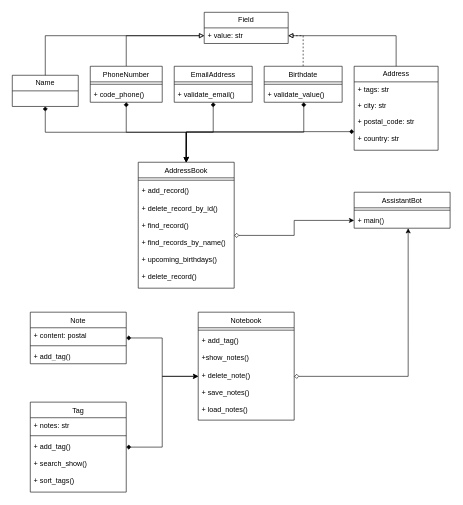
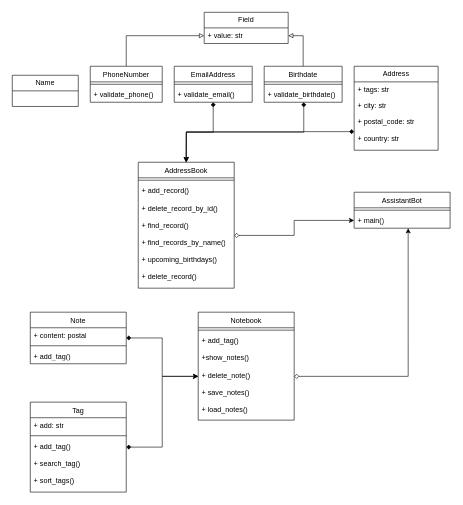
  <mxCell id="0" />
  <mxCell id="1" parent="0" />
  <mxCell id="2" value="Field" style="swimlane;fontStyle=0;childLayout=stackLayout;horizontal=1;startSize=26;fillColor=none;horizontalStack=0;resizeParent=1;resizeParentMax=0;resizeLast=0;collapsible=1;marginBottom=0;whiteSpace=wrap;html=1;" vertex="1" parent="1"><mxGeometry x="340" y="20" width="140" height="52" as="geometry" /></mxCell>
  <mxCell id="3" value="+ value: str" style="text;strokeColor=none;fillColor=none;align=left;verticalAlign=top;spacingLeft=4;spacingRight=4;overflow=hidden;rotatable=0;points=[[0,0.5],[1,0.5]];portConstraint=eastwest;whiteSpace=wrap;html=1;" vertex="1" parent="2"><mxGeometry y="26" width="140" height="26" as="geometry" /></mxCell>
- <mxCell id="4" style="edgeStyle=orthogonalEdgeStyle;rounded=0;orthogonalLoop=1;jettySize=auto;html=1;entryX=0;entryY=0.5;entryDx=0;entryDy=0;endArrow=block;endFill=0;" edge="1" parent="1" source="6" target="3"><mxGeometry relative="1" as="geometry" /></mxCell>
- <mxCell id="5" style="edgeStyle=orthogonalEdgeStyle;rounded=0;orthogonalLoop=1;jettySize=auto;html=1;exitX=0.5;exitY=1;exitDx=0;exitDy=0;startArrow=diamond;startFill=1;" edge="1" parent="1" source="6" target="27"><mxGeometry relative="1" as="geometry"><Array as="points"><mxPoint x="75" y="220" /><mxPoint x="310" y="220" /></Array></mxGeometry></mxCell>
  <mxCell id="6" value="Name" style="swimlane;fontStyle=0;childLayout=stackLayout;horizontal=1;startSize=26;fillColor=none;horizontalStack=0;resizeParent=1;resizeParentMax=0;resizeLast=0;collapsible=1;marginBottom=0;whiteSpace=wrap;html=1;" vertex="1" parent="1"><mxGeometry x="20" y="125" width="110" height="52" as="geometry" /></mxCell>
  <mxCell id="7" style="edgeStyle=orthogonalEdgeStyle;rounded=0;orthogonalLoop=1;jettySize=auto;html=1;entryX=0;entryY=0.5;entryDx=0;entryDy=0;endArrow=block;endFill=0;" edge="1" parent="1" source="9" target="3"><mxGeometry relative="1" as="geometry" /></mxCell>
- <mxCell id="8" style="edgeStyle=orthogonalEdgeStyle;rounded=0;orthogonalLoop=1;jettySize=auto;html=1;entryX=0.5;entryY=0;entryDx=0;entryDy=0;startArrow=diamond;startFill=1;" edge="1" parent="1" source="9" target="27"><mxGeometry relative="1" as="geometry" /></mxCell>
  <mxCell id="9" value="&lt;span style=&quot;font-weight: normal;&quot;&gt;PhoneNumber&lt;/span&gt;" style="swimlane;fontStyle=1;align=center;verticalAlign=top;childLayout=stackLayout;horizontal=1;startSize=26;horizontalStack=0;resizeParent=1;resizeParentMax=0;resizeLast=0;collapsible=1;marginBottom=0;whiteSpace=wrap;html=1;" vertex="1" parent="1"><mxGeometry x="150" y="110" width="120" height="60" as="geometry" /></mxCell>
  <mxCell id="10" value="" style="line;strokeWidth=1;fillColor=none;align=left;verticalAlign=middle;spacingTop=-1;spacingLeft=3;spacingRight=3;rotatable=0;labelPosition=right;points=[];portConstraint=eastwest;strokeColor=inherit;" vertex="1" parent="9"><mxGeometry y="26" width="120" height="8" as="geometry" /></mxCell>
- <mxCell id="11" value="+ code_phone()" style="text;strokeColor=none;fillColor=none;align=left;verticalAlign=top;spacingLeft=4;spacingRight=4;overflow=hidden;rotatable=0;points=[[0,0.5],[1,0.5]];portConstraint=eastwest;whiteSpace=wrap;html=1;" vertex="1" parent="9"><mxGeometry y="34" width="120" height="26" as="geometry" /></mxCell>
+ <mxCell id="11" value="+ validate_phone()" style="text;strokeColor=none;fillColor=none;align=left;verticalAlign=top;spacingLeft=4;spacingRight=4;overflow=hidden;rotatable=0;points=[[0,0.5],[1,0.5]];portConstraint=eastwest;whiteSpace=wrap;html=1;" vertex="1" parent="9"><mxGeometry y="34" width="120" height="26" as="geometry" /></mxCell>
  <mxCell id="12" style="edgeStyle=orthogonalEdgeStyle;rounded=0;orthogonalLoop=1;jettySize=auto;html=1;entryX=0.5;entryY=0;entryDx=0;entryDy=0;startArrow=diamond;startFill=1;" edge="1" parent="1" source="13" target="27"><mxGeometry relative="1" as="geometry" /></mxCell>
  <mxCell id="13" value="&lt;span style=&quot;font-weight: normal;&quot;&gt;EmailAddress&lt;/span&gt;" style="swimlane;fontStyle=1;align=center;verticalAlign=top;childLayout=stackLayout;horizontal=1;startSize=26;horizontalStack=0;resizeParent=1;resizeParentMax=0;resizeLast=0;collapsible=1;marginBottom=0;whiteSpace=wrap;html=1;" vertex="1" parent="1"><mxGeometry x="290" y="110" width="130" height="60" as="geometry" /></mxCell>
  <mxCell id="14" value="" style="line;strokeWidth=1;fillColor=none;align=left;verticalAlign=middle;spacingTop=-1;spacingLeft=3;spacingRight=3;rotatable=0;labelPosition=right;points=[];portConstraint=eastwest;strokeColor=inherit;" vertex="1" parent="13"><mxGeometry y="26" width="130" height="8" as="geometry" /></mxCell>
  <mxCell id="15" value="+ validate_email()" style="text;strokeColor=none;fillColor=none;align=left;verticalAlign=top;spacingLeft=4;spacingRight=4;overflow=hidden;rotatable=0;points=[[0,0.5],[1,0.5]];portConstraint=eastwest;whiteSpace=wrap;html=1;" vertex="1" parent="13"><mxGeometry y="34" width="130" height="26" as="geometry" /></mxCell>
- <mxCell id="16" value="" style="edgeStyle=orthogonalEdgeStyle;rounded=0;orthogonalLoop=1;jettySize=auto;html=1;endArrow=block;endFill=0;dashed=1;" edge="1" parent="1" source="18" target="3"><mxGeometry relative="1" as="geometry" /></mxCell>
+ <mxCell id="16" value="" style="edgeStyle=orthogonalEdgeStyle;rounded=0;orthogonalLoop=1;jettySize=auto;html=1;endArrow=block;endFill=0;" edge="1" parent="1" source="18" target="3"><mxGeometry relative="1" as="geometry" /></mxCell>
  <mxCell id="17" style="edgeStyle=orthogonalEdgeStyle;rounded=0;orthogonalLoop=1;jettySize=auto;html=1;entryX=0.5;entryY=0;entryDx=0;entryDy=0;startArrow=diamond;startFill=1;" edge="1" parent="1" target="27"><mxGeometry relative="1" as="geometry"><mxPoint x="506" y="170" as="sourcePoint" /><Array as="points"><mxPoint x="506" y="220" /><mxPoint x="310" y="220" /></Array></mxGeometry></mxCell>
  <mxCell id="18" value="&lt;span style=&quot;font-weight: normal;&quot;&gt;Birthdate&lt;/span&gt;" style="swimlane;fontStyle=1;align=center;verticalAlign=top;childLayout=stackLayout;horizontal=1;startSize=26;horizontalStack=0;resizeParent=1;resizeParentMax=0;resizeLast=0;collapsible=1;marginBottom=0;whiteSpace=wrap;html=1;" vertex="1" parent="1"><mxGeometry x="440" y="110" width="130" height="60" as="geometry" /></mxCell>
  <mxCell id="19" value="" style="line;strokeWidth=1;fillColor=none;align=left;verticalAlign=middle;spacingTop=-1;spacingLeft=3;spacingRight=3;rotatable=0;labelPosition=right;points=[];portConstraint=eastwest;strokeColor=inherit;" vertex="1" parent="18"><mxGeometry y="26" width="130" height="8" as="geometry" /></mxCell>
- <mxCell id="20" value="+ validate_value()" style="text;strokeColor=none;fillColor=none;align=left;verticalAlign=top;spacingLeft=4;spacingRight=4;overflow=hidden;rotatable=0;points=[[0,0.5],[1,0.5]];portConstraint=eastwest;whiteSpace=wrap;html=1;" vertex="1" parent="18"><mxGeometry y="34" width="130" height="26" as="geometry" /></mxCell>
- <mxCell id="21" style="edgeStyle=orthogonalEdgeStyle;rounded=0;orthogonalLoop=1;jettySize=auto;html=1;entryX=1;entryY=0.5;entryDx=0;entryDy=0;endArrow=block;endFill=0;" edge="1" parent="1" source="22" target="3"><mxGeometry relative="1" as="geometry" /></mxCell>
+ <mxCell id="20" value="+ validate_birthdate()" style="text;strokeColor=none;fillColor=none;align=left;verticalAlign=top;spacingLeft=4;spacingRight=4;overflow=hidden;rotatable=0;points=[[0,0.5],[1,0.5]];portConstraint=eastwest;whiteSpace=wrap;html=1;" vertex="1" parent="18"><mxGeometry y="34" width="130" height="26" as="geometry" /></mxCell>
  <mxCell id="22" value="Address" style="swimlane;fontStyle=0;childLayout=stackLayout;horizontal=1;startSize=26;fillColor=none;horizontalStack=0;resizeParent=1;resizeParentMax=0;resizeLast=0;collapsible=1;marginBottom=0;whiteSpace=wrap;html=1;" vertex="1" parent="1"><mxGeometry x="590" y="110" width="140" height="140" as="geometry" /></mxCell>
  <mxCell id="23" value="+ tags: str" style="text;strokeColor=none;fillColor=none;align=left;verticalAlign=top;spacingLeft=4;spacingRight=4;overflow=hidden;rotatable=0;points=[[0,0.5],[1,0.5]];portConstraint=eastwest;whiteSpace=wrap;html=1;" vertex="1" parent="22"><mxGeometry y="26" width="140" height="26" as="geometry" /></mxCell>
  <mxCell id="24" value="+ city: str" style="text;strokeColor=none;fillColor=none;align=left;verticalAlign=top;spacingLeft=4;spacingRight=4;overflow=hidden;rotatable=0;points=[[0,0.5],[1,0.5]];portConstraint=eastwest;whiteSpace=wrap;html=1;" vertex="1" parent="22"><mxGeometry y="52" width="140" height="26" as="geometry" /></mxCell>
  <mxCell id="25" style="edgeStyle=orthogonalEdgeStyle;rounded=0;orthogonalLoop=1;jettySize=auto;html=1;startArrow=diamond;startFill=1;" edge="1" parent="22" source="26"><mxGeometry relative="1" as="geometry"><mxPoint x="-280" y="160" as="targetPoint" /></mxGeometry></mxCell>
  <mxCell id="26" value="+ postal_code: str&lt;div&gt;&lt;br&gt;&lt;/div&gt;&lt;div&gt;+ country: str&lt;/div&gt;" style="text;strokeColor=none;fillColor=none;align=left;verticalAlign=top;spacingLeft=4;spacingRight=4;overflow=hidden;rotatable=0;points=[[0,0.5],[1,0.5]];portConstraint=eastwest;whiteSpace=wrap;html=1;" vertex="1" parent="22"><mxGeometry y="78" width="140" height="62" as="geometry" /></mxCell>
  <mxCell id="27" value="&lt;span style=&quot;font-weight: normal;&quot;&gt;AddressBook&lt;/span&gt;" style="swimlane;fontStyle=1;align=center;verticalAlign=top;childLayout=stackLayout;horizontal=1;startSize=26;horizontalStack=0;resizeParent=1;resizeParentMax=0;resizeLast=0;collapsible=1;marginBottom=0;whiteSpace=wrap;html=1;" vertex="1" parent="1"><mxGeometry x="230" y="270" width="160" height="210" as="geometry" /></mxCell>
  <mxCell id="28" value="" style="line;strokeWidth=1;fillColor=none;align=left;verticalAlign=middle;spacingTop=-1;spacingLeft=3;spacingRight=3;rotatable=0;labelPosition=right;points=[];portConstraint=eastwest;strokeColor=inherit;" vertex="1" parent="27"><mxGeometry y="26" width="160" height="8" as="geometry" /></mxCell>
  <mxCell id="29" value="+ add_record()&lt;div&gt;&lt;span style=&quot;background-color: initial;&quot;&gt;&lt;br&gt;&lt;/span&gt;&lt;/div&gt;&lt;div&gt;&lt;span style=&quot;background-color: initial;&quot;&gt;+ delete_record_by_id()&lt;/span&gt;&lt;div&gt;&lt;br&gt;&lt;/div&gt;&lt;div&gt;+ find_record()&lt;/div&gt;&lt;div&gt;&lt;br&gt;&lt;/div&gt;&lt;div&gt;+ find_records_by_name()&lt;/div&gt;&lt;div&gt;&lt;br&gt;&lt;/div&gt;&lt;div&gt;+ upcoming_birthdays()&lt;/div&gt;&lt;div&gt;&lt;br&gt;&lt;/div&gt;&lt;div&gt;+ delete_record()&lt;/div&gt;&lt;div&gt;&lt;br&gt;&lt;/div&gt;&lt;/div&gt;" style="text;strokeColor=none;fillColor=none;align=left;verticalAlign=top;spacingLeft=4;spacingRight=4;overflow=hidden;rotatable=0;points=[[0,0.5],[1,0.5]];portConstraint=eastwest;whiteSpace=wrap;html=1;" vertex="1" parent="27"><mxGeometry y="34" width="160" height="176" as="geometry" /></mxCell>
  <mxCell id="30" value="&lt;span style=&quot;font-weight: normal;&quot;&gt;AssistantBot&lt;/span&gt;" style="swimlane;fontStyle=1;align=center;verticalAlign=top;childLayout=stackLayout;horizontal=1;startSize=26;horizontalStack=0;resizeParent=1;resizeParentMax=0;resizeLast=0;collapsible=1;marginBottom=0;whiteSpace=wrap;html=1;" vertex="1" parent="1"><mxGeometry x="590" y="320" width="160" height="60" as="geometry" /></mxCell>
  <mxCell id="31" value="" style="line;strokeWidth=1;fillColor=none;align=left;verticalAlign=middle;spacingTop=-1;spacingLeft=3;spacingRight=3;rotatable=0;labelPosition=right;points=[];portConstraint=eastwest;strokeColor=inherit;" vertex="1" parent="30"><mxGeometry y="26" width="160" height="8" as="geometry" /></mxCell>
  <mxCell id="32" value="+ main()" style="text;strokeColor=none;fillColor=none;align=left;verticalAlign=top;spacingLeft=4;spacingRight=4;overflow=hidden;rotatable=0;points=[[0,0.5],[1,0.5]];portConstraint=eastwest;whiteSpace=wrap;html=1;" vertex="1" parent="30"><mxGeometry y="34" width="160" height="26" as="geometry" /></mxCell>
  <mxCell id="33" style="edgeStyle=orthogonalEdgeStyle;rounded=0;orthogonalLoop=1;jettySize=auto;html=1;entryX=0;entryY=0.5;entryDx=0;entryDy=0;startArrow=diamond;startFill=0;" edge="1" parent="1" source="29" target="32"><mxGeometry relative="1" as="geometry" /></mxCell>
  <mxCell id="34" style="edgeStyle=orthogonalEdgeStyle;rounded=0;orthogonalLoop=1;jettySize=auto;html=1;entryX=0;entryY=0.5;entryDx=0;entryDy=0;startArrow=diamond;startFill=1;" edge="1" parent="1" source="35" target="41"><mxGeometry relative="1" as="geometry" /></mxCell>
  <mxCell id="35" value="&lt;span style=&quot;font-weight: normal;&quot;&gt;Note&lt;/span&gt;" style="swimlane;fontStyle=1;align=center;verticalAlign=top;childLayout=stackLayout;horizontal=1;startSize=26;horizontalStack=0;resizeParent=1;resizeParentMax=0;resizeLast=0;collapsible=1;marginBottom=0;whiteSpace=wrap;html=1;" vertex="1" parent="1"><mxGeometry x="50" y="520" width="160" height="86" as="geometry" /></mxCell>
  <mxCell id="36" value="+ content: postal" style="text;strokeColor=none;fillColor=none;align=left;verticalAlign=top;spacingLeft=4;spacingRight=4;overflow=hidden;rotatable=0;points=[[0,0.5],[1,0.5]];portConstraint=eastwest;whiteSpace=wrap;html=1;" vertex="1" parent="35"><mxGeometry y="26" width="160" height="26" as="geometry" /></mxCell>
  <mxCell id="37" value="" style="line;strokeWidth=1;fillColor=none;align=left;verticalAlign=middle;spacingTop=-1;spacingLeft=3;spacingRight=3;rotatable=0;labelPosition=right;points=[];portConstraint=eastwest;strokeColor=inherit;" vertex="1" parent="35"><mxGeometry y="52" width="160" height="8" as="geometry" /></mxCell>
  <mxCell id="38" value="+ add_tag()" style="text;strokeColor=none;fillColor=none;align=left;verticalAlign=top;spacingLeft=4;spacingRight=4;overflow=hidden;rotatable=0;points=[[0,0.5],[1,0.5]];portConstraint=eastwest;whiteSpace=wrap;html=1;" vertex="1" parent="35"><mxGeometry y="60" width="160" height="26" as="geometry" /></mxCell>
  <mxCell id="39" value="&lt;span style=&quot;font-weight: normal;&quot;&gt;Notebook&lt;/span&gt;" style="swimlane;fontStyle=1;align=center;verticalAlign=top;childLayout=stackLayout;horizontal=1;startSize=26;horizontalStack=0;resizeParent=1;resizeParentMax=0;resizeLast=0;collapsible=1;marginBottom=0;whiteSpace=wrap;html=1;" vertex="1" parent="1"><mxGeometry x="330" y="520" width="160" height="180" as="geometry" /></mxCell>
  <mxCell id="40" value="" style="line;strokeWidth=1;fillColor=none;align=left;verticalAlign=middle;spacingTop=-1;spacingLeft=3;spacingRight=3;rotatable=0;labelPosition=right;points=[];portConstraint=eastwest;strokeColor=inherit;" vertex="1" parent="39"><mxGeometry y="26" width="160" height="8" as="geometry" /></mxCell>
  <mxCell id="41" value="+ add_tag()&lt;div&gt;&lt;br&gt;&lt;/div&gt;&lt;div&gt;+show_notes()&lt;/div&gt;&lt;div&gt;&lt;br&gt;&lt;/div&gt;&lt;div&gt;+ delete_note()&lt;/div&gt;&lt;div&gt;&lt;br&gt;&lt;/div&gt;&lt;div&gt;+ save_notes()&lt;/div&gt;&lt;div&gt;&lt;br&gt;&lt;/div&gt;&lt;div&gt;+ load_notes()&lt;/div&gt;" style="text;strokeColor=none;fillColor=none;align=left;verticalAlign=top;spacingLeft=4;spacingRight=4;overflow=hidden;rotatable=0;points=[[0,0.5],[1,0.5]];portConstraint=eastwest;whiteSpace=wrap;html=1;" vertex="1" parent="39"><mxGeometry y="34" width="160" height="146" as="geometry" /></mxCell>
  <mxCell id="42" style="edgeStyle=orthogonalEdgeStyle;rounded=0;orthogonalLoop=1;jettySize=auto;html=1;entryX=0.563;entryY=1;entryDx=0;entryDy=0;entryPerimeter=0;startArrow=diamond;startFill=0;" edge="1" parent="1" source="41" target="32"><mxGeometry relative="1" as="geometry" /></mxCell>
  <mxCell id="43" style="edgeStyle=orthogonalEdgeStyle;rounded=0;orthogonalLoop=1;jettySize=auto;html=1;entryX=0;entryY=0.5;entryDx=0;entryDy=0;startArrow=diamond;startFill=1;" edge="1" parent="1" source="44" target="41"><mxGeometry relative="1" as="geometry" /></mxCell>
  <mxCell id="44" value="&lt;span style=&quot;font-weight: normal;&quot;&gt;Tag&lt;/span&gt;" style="swimlane;fontStyle=1;align=center;verticalAlign=top;childLayout=stackLayout;horizontal=1;startSize=26;horizontalStack=0;resizeParent=1;resizeParentMax=0;resizeLast=0;collapsible=1;marginBottom=0;whiteSpace=wrap;html=1;" vertex="1" parent="1"><mxGeometry x="50" y="670" width="160" height="150" as="geometry" /></mxCell>
- <mxCell id="45" value="+ notes: str" style="text;strokeColor=none;fillColor=none;align=left;verticalAlign=top;spacingLeft=4;spacingRight=4;overflow=hidden;rotatable=0;points=[[0,0.5],[1,0.5]];portConstraint=eastwest;whiteSpace=wrap;html=1;" vertex="1" parent="44"><mxGeometry y="26" width="160" height="26" as="geometry" /></mxCell>
+ <mxCell id="45" value="+ add: str" style="text;strokeColor=none;fillColor=none;align=left;verticalAlign=top;spacingLeft=4;spacingRight=4;overflow=hidden;rotatable=0;points=[[0,0.5],[1,0.5]];portConstraint=eastwest;whiteSpace=wrap;html=1;" vertex="1" parent="44"><mxGeometry y="26" width="160" height="26" as="geometry" /></mxCell>
  <mxCell id="46" value="" style="line;strokeWidth=1;fillColor=none;align=left;verticalAlign=middle;spacingTop=-1;spacingLeft=3;spacingRight=3;rotatable=0;labelPosition=right;points=[];portConstraint=eastwest;strokeColor=inherit;" vertex="1" parent="44"><mxGeometry y="52" width="160" height="8" as="geometry" /></mxCell>
- <mxCell id="47" value="+ add_tag()&lt;br&gt;&lt;div&gt;&lt;br&gt;&lt;/div&gt;&lt;div&gt;+ search_show()&lt;/div&gt;&lt;div&gt;&lt;br&gt;&lt;/div&gt;&lt;div&gt;+ sort_tags()&lt;/div&gt;" style="text;strokeColor=none;fillColor=none;align=left;verticalAlign=top;spacingLeft=4;spacingRight=4;overflow=hidden;rotatable=0;points=[[0,0.5],[1,0.5]];portConstraint=eastwest;whiteSpace=wrap;html=1;" vertex="1" parent="44"><mxGeometry y="60" width="160" height="90" as="geometry" /></mxCell>
+ <mxCell id="47" value="+ add_tag()&lt;br&gt;&lt;div&gt;&lt;br&gt;&lt;/div&gt;&lt;div&gt;+ search_tag()&lt;/div&gt;&lt;div&gt;&lt;br&gt;&lt;/div&gt;&lt;div&gt;+ sort_tags()&lt;/div&gt;" style="text;strokeColor=none;fillColor=none;align=left;verticalAlign=top;spacingLeft=4;spacingRight=4;overflow=hidden;rotatable=0;points=[[0,0.5],[1,0.5]];portConstraint=eastwest;whiteSpace=wrap;html=1;" vertex="1" parent="44"><mxGeometry y="60" width="160" height="90" as="geometry" /></mxCell>
